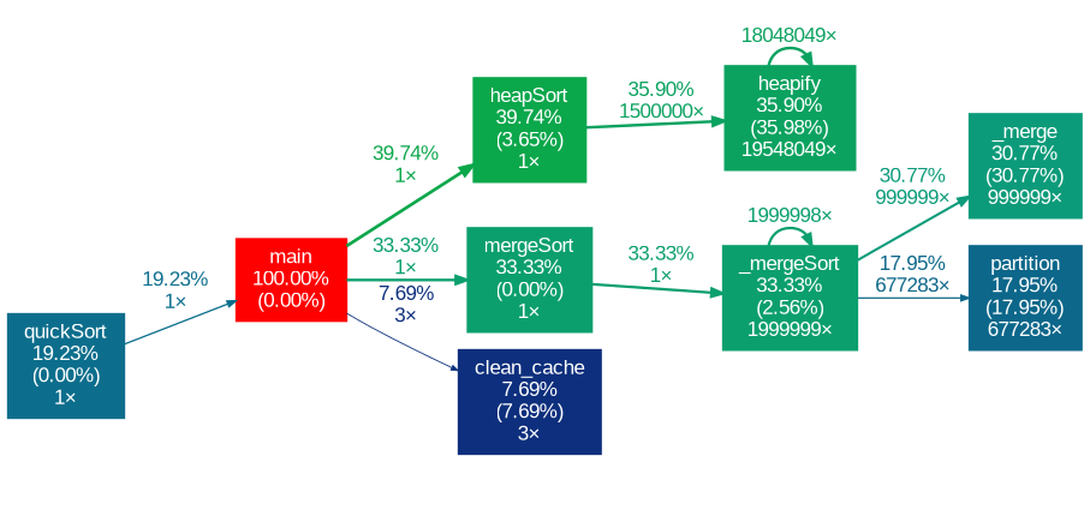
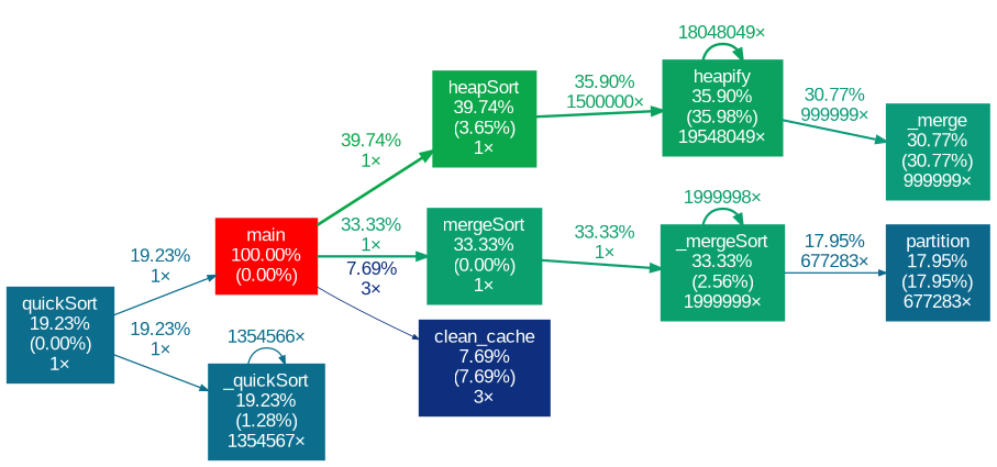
  digraph {
    fontname=Arial
    nodesep=0.125
    rankdir=LR
    ranksep=0.25
    node [color="#0b9f6e" fontcolor="#ffffff" fontname=Arial fontsize=10.00 shape=box style=filled]
    edge [arrowsize=0.58 color="#0b9f6e" fontcolor="#0b9f6e" fontname=Arial fontsize=10.00 labeldistance=1.33 penwidth=1.33]
    n1 [color="#ff0000" height=0 label="main\n100.00%\n(0.00%)" width=0]
    n2 [color="#0ba74b" height=0 label="heapSort\n39.74%\n(3.65%)\n1×" width=0]
    n3 [height=0 label="mergeSort\n33.33%\n(0.00%)\n1×" width=0]
    n4 [color="#0d2f7d" height=0 label="clean_cache\n7.69%\n(7.69%)\n3×" width=0]
    n5 [color="#0ba260" height=0 label="heapify\n35.90%\n(35.98%)\n19548049×" width=0]
    n6 [height=0 label="_mergeSort\n33.33%\n(2.56%)\n1999999×" width=0]
    n7 [color="#0c6e8c" height=0 label="quickSort\n19.23%\n(0.00%)\n1×" width=0]
+   n8 [color="#0c6e8c" height=0 label="_quickSort\n19.23%\n(1.28%)\n1354567×" width=0]
    n9 [color="#0c9b7a" height=0 label="_merge\n30.77%\n(30.77%)\n999999×" width=0]
    n10 [color="#0c678a" height=0 label="partition\n17.95%\n(17.95%)\n677283×" width=0]
    n1 -> n2 [arrowsize=0.63 color="#0ba74b" fontcolor="#0ba74b" label="39.74%\n1×" labeldistance=1.59 penwidth=1.59]
    n1 -> n3 [label="33.33%\n1×"]
    n1 -> n4 [arrowsize=0.35 color="#0d2f7d" fontcolor="#0d2f7d" label="7.69%\n3×" labeldistance=0.50 penwidth=0.50]
    n2 -> n5 [arrowsize=0.60 color="#0ba260" fontcolor="#0ba260" label="35.90%\n1500000×" labeldistance=1.44 penwidth=1.44]
    n3 -> n6 [label="33.33%\n1×"]
    n5 -> n5 [arrowsize=0.60 color="#0ba260" fontcolor="#0ba260" label="18048049×" labeldistance=1.44 penwidth=1.44]
    n6 -> n6 [label="1999998×"]
-   n6 -> n9 [arrowsize=0.55 color="#0c9b7a" fontcolor="#0c9b7a" label="30.77%\n999999×" labeldistance=1.23 penwidth=1.23]
+   n5 -> n9 [arrowsize=0.55 color="#0c9b7a" fontcolor="#0c9b7a" label="30.77%\n999999×" labeldistance=1.23 penwidth=1.23]
    n6 -> n10 [arrowsize=0.42 color="#0c678a" fontcolor="#0c678a" label="17.95%\n677283×" labeldistance=0.72 penwidth=0.72]
    n7 -> n1 [arrowsize=0.44 color="#0c6e8c" fontcolor="#0c6e8c" label="19.23%\n1×" labeldistance=0.77 penwidth=0.77]
+   n7 -> n8 [arrowsize=0.44 color="#0c6e8c" fontcolor="#0c6e8c" label="19.23%\n1×" labeldistance=0.77 penwidth=0.77]
+   n8 -> n8 [arrowsize=0.44 color="#0c6e8c" fontcolor="#0c6e8c" label="1354566×" labeldistance=0.77 penwidth=0.77]
  }
